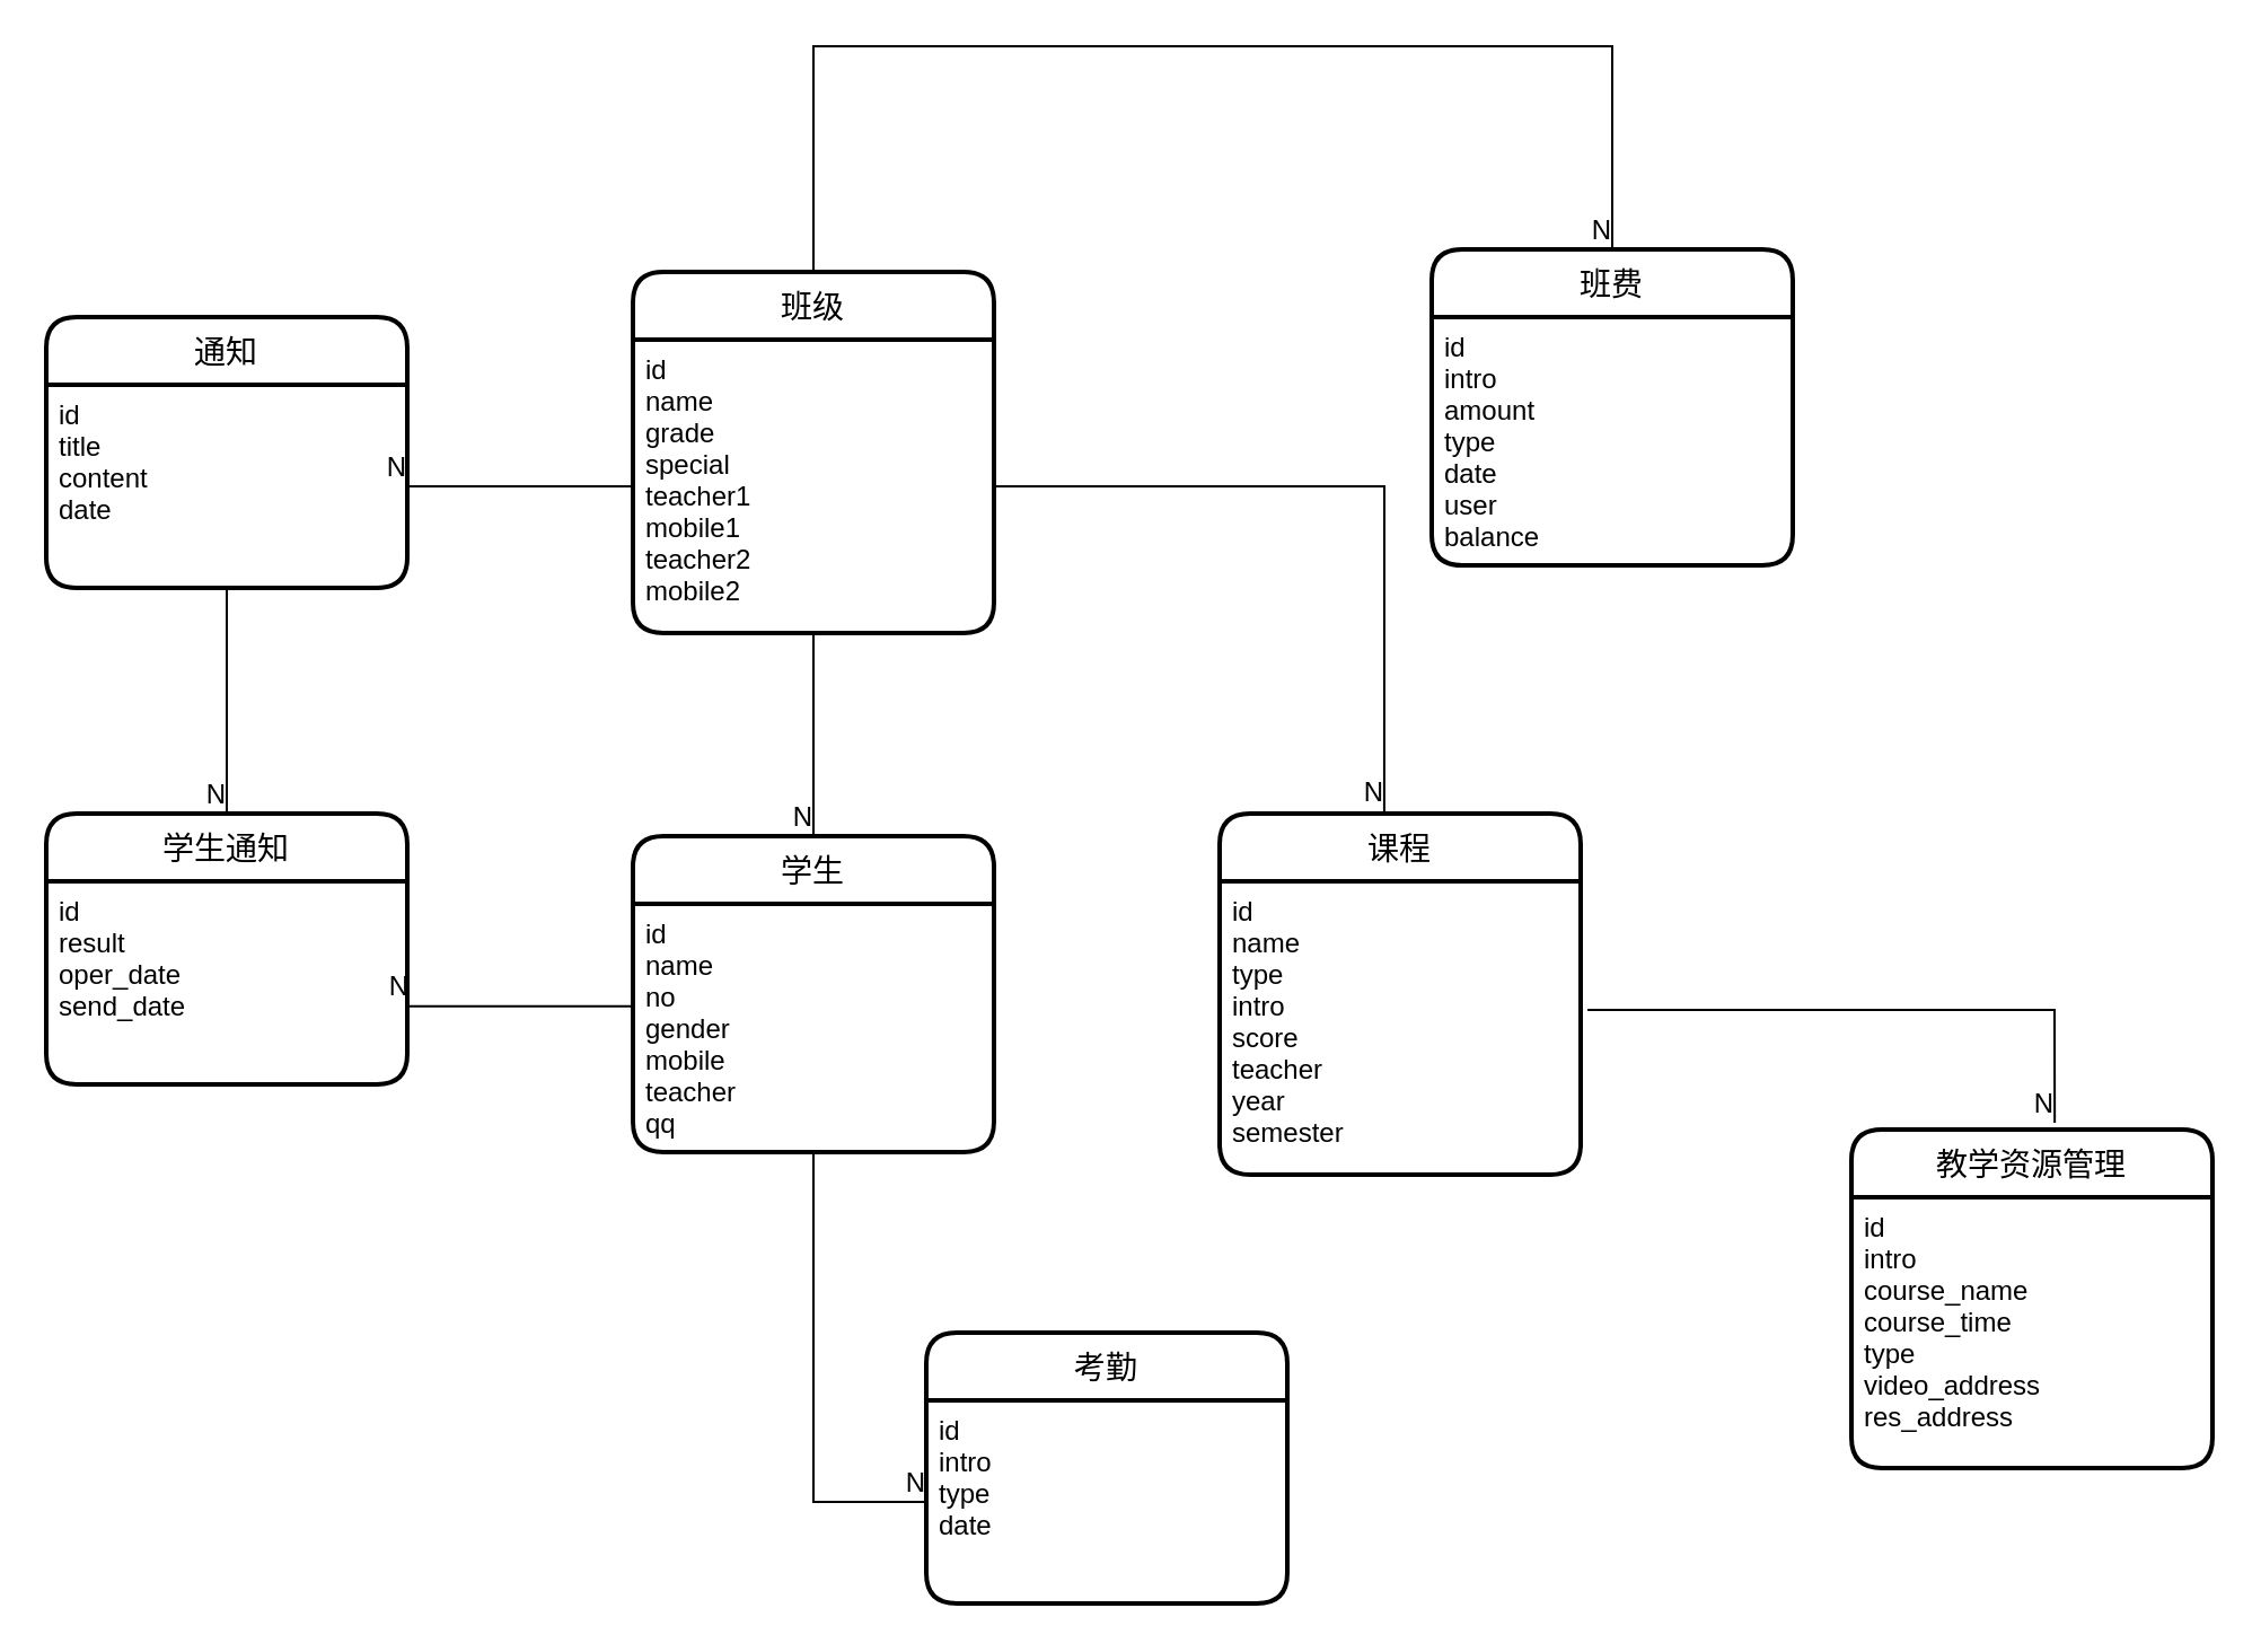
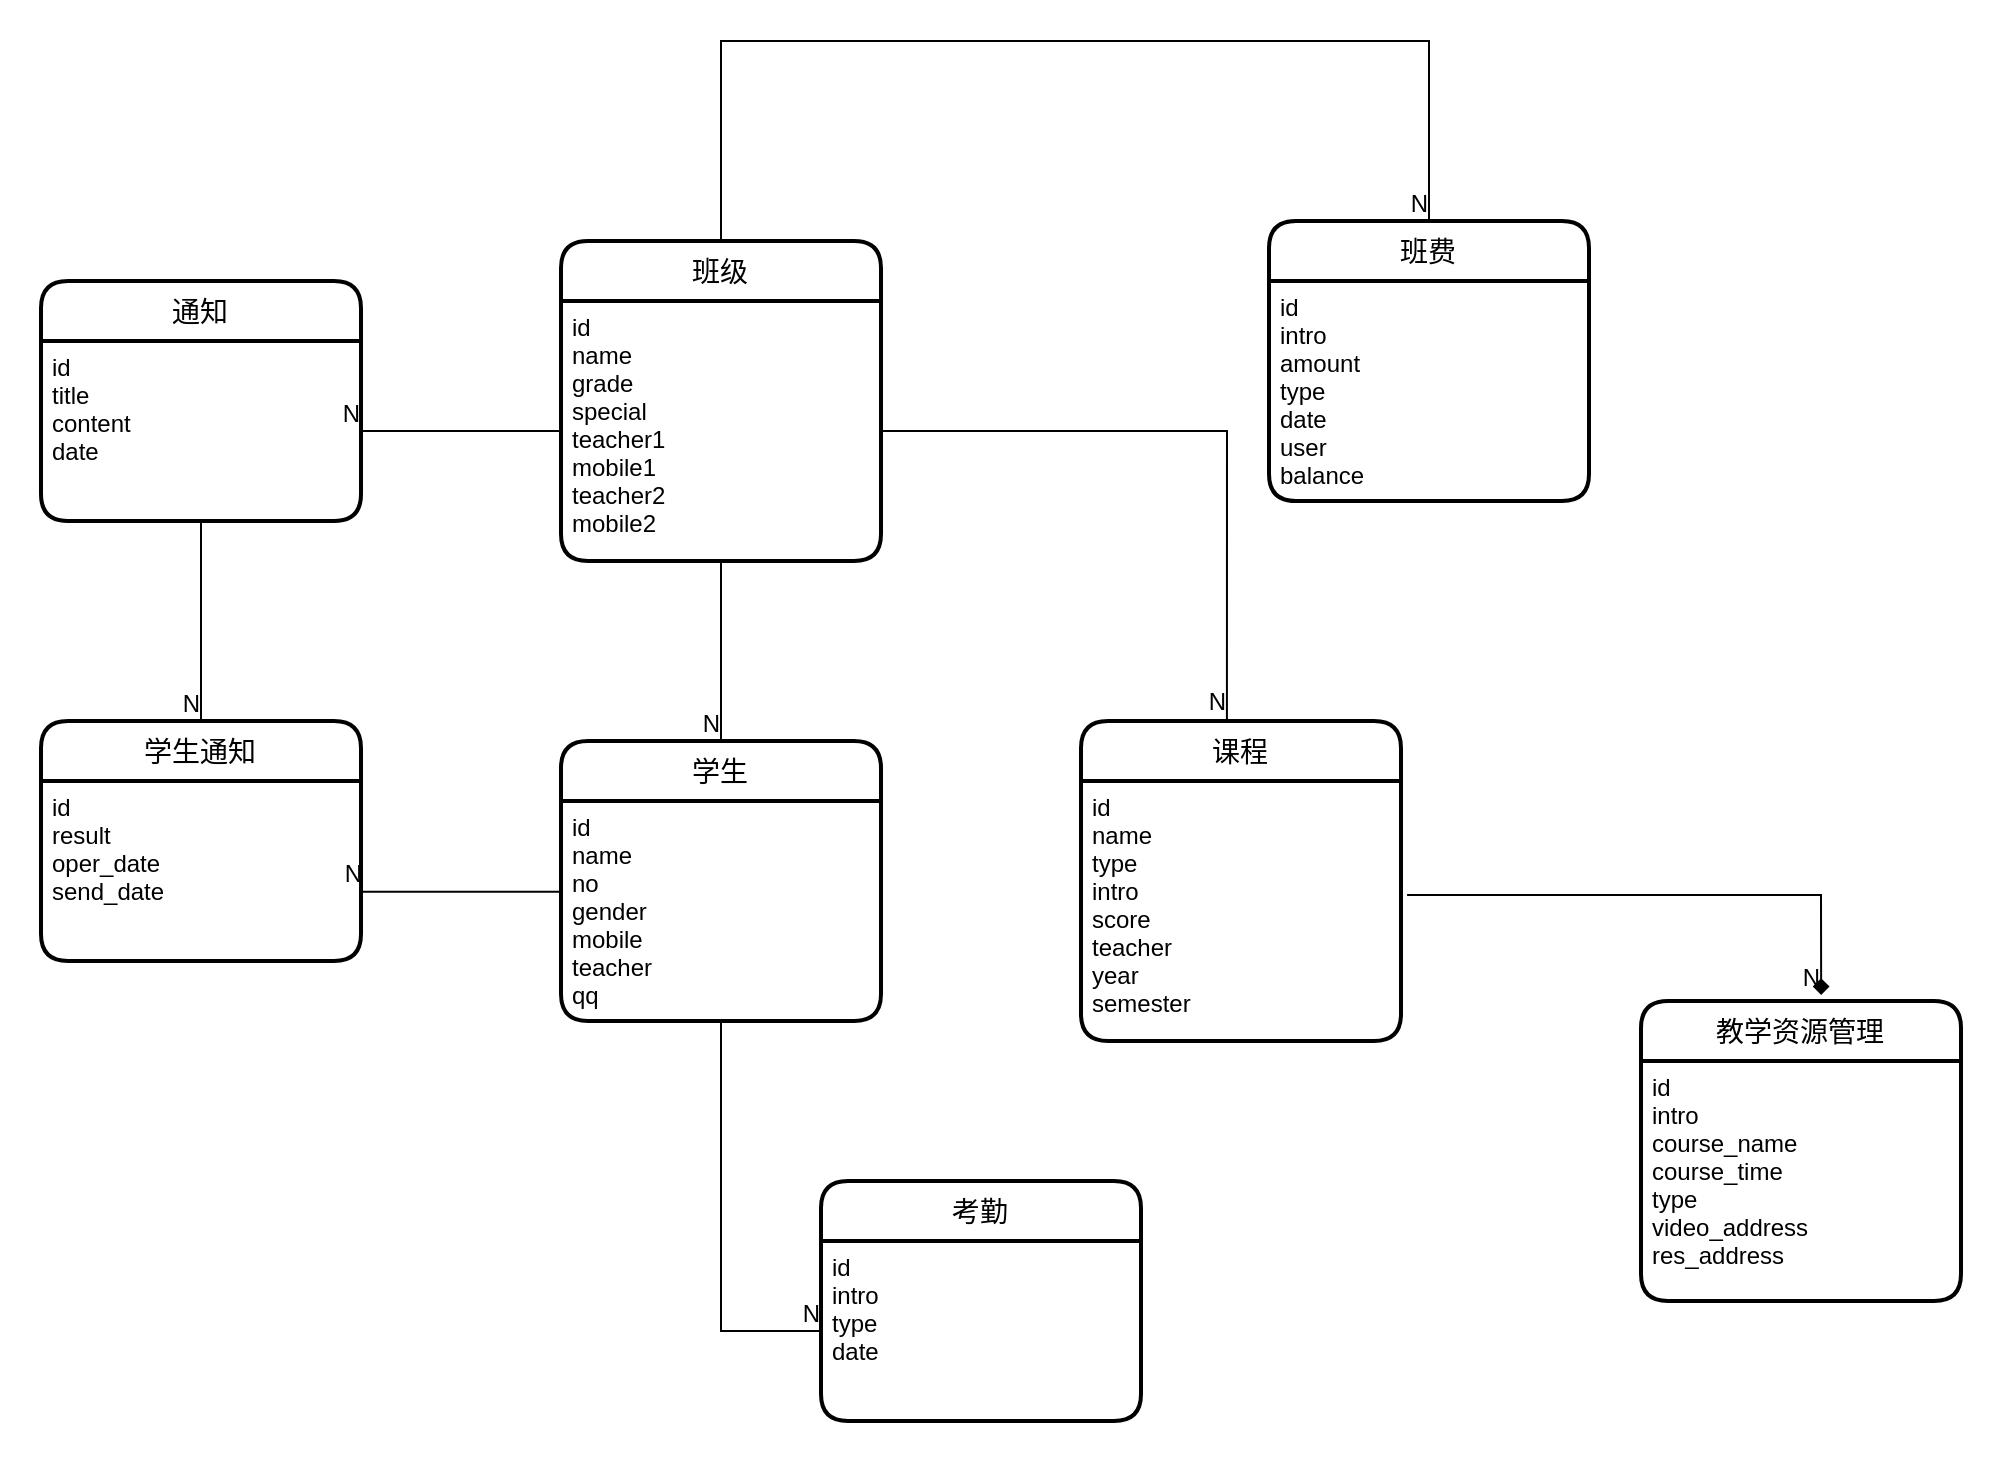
  <mxCell id="0" />
  <mxCell id="1" parent="0" />
  <mxCell id="2" value="学生" style="swimlane;childLayout=stackLayout;horizontal=1;startSize=30;horizontalStack=0;rounded=1;fontSize=14;fontStyle=0;strokeWidth=2;resizeParent=0;resizeLast=1;shadow=0;dashed=0;align=center;" vertex="1" parent="1"><mxGeometry x="280" y="370" width="160" height="140" as="geometry" /></mxCell>
  <mxCell id="3" value="id&#10;name&#10;no&#10;gender&#10;mobile&#10;teacher&#10;qq" style="align=left;strokeColor=none;fillColor=none;spacingLeft=4;fontSize=12;verticalAlign=top;resizable=0;rotatable=0;part=1;" vertex="1" parent="2"><mxGeometry y="30" width="160" height="110" as="geometry" /></mxCell>
  <mxCell id="4" value="课程" style="swimlane;childLayout=stackLayout;horizontal=1;startSize=30;horizontalStack=0;rounded=1;fontSize=14;fontStyle=0;strokeWidth=2;resizeParent=0;resizeLast=1;shadow=0;dashed=0;align=center;" vertex="1" parent="1"><mxGeometry x="540" y="360" width="160" height="160" as="geometry" /></mxCell>
  <mxCell id="5" value="id&#10;name&#10;type&#10;intro&#10;score&#10;teacher&#10;year&#10;semester" style="align=left;strokeColor=none;fillColor=none;spacingLeft=4;fontSize=12;verticalAlign=top;resizable=0;rotatable=0;part=1;" vertex="1" parent="4"><mxGeometry y="30" width="160" height="130" as="geometry" /></mxCell>
  <mxCell id="6" value="考勤" style="swimlane;childLayout=stackLayout;horizontal=1;startSize=30;horizontalStack=0;rounded=1;fontSize=14;fontStyle=0;strokeWidth=2;resizeParent=0;resizeLast=1;shadow=0;dashed=0;align=center;" vertex="1" parent="1"><mxGeometry x="410" y="590" width="160" height="120" as="geometry" /></mxCell>
  <mxCell id="7" value="id&#10;intro&#10;type&#10;date" style="align=left;strokeColor=none;fillColor=none;spacingLeft=4;fontSize=12;verticalAlign=top;resizable=0;rotatable=0;part=1;" vertex="1" parent="6"><mxGeometry y="30" width="160" height="90" as="geometry" /></mxCell>
  <mxCell id="8" value="" style="endArrow=none;html=1;rounded=0;exitX=0.5;exitY=1;exitDx=0;exitDy=0;entryX=0;entryY=0.5;entryDx=0;entryDy=0;" edge="1" parent="1" source="3" target="7"><mxGeometry relative="1" as="geometry"><mxPoint x="290" y="570" as="sourcePoint" /><mxPoint x="450" y="570" as="targetPoint" /><Array as="points"><mxPoint x="360" y="665" /></Array></mxGeometry></mxCell>
  <mxCell id="9" value="N" style="resizable=0;html=1;align=right;verticalAlign=bottom;" connectable="0" vertex="1" parent="8"><mxGeometry x="1" relative="1" as="geometry" /></mxCell>
  <mxCell id="10" value="教学资源管理" style="swimlane;childLayout=stackLayout;horizontal=1;startSize=30;horizontalStack=0;rounded=1;fontSize=14;fontStyle=0;strokeWidth=2;resizeParent=0;resizeLast=1;shadow=0;dashed=0;align=center;" vertex="1" parent="1"><mxGeometry x="820" y="500" width="160" height="150" as="geometry" /></mxCell>
  <mxCell id="11" value="id&#10;intro&#10;course_name&#10;course_time&#10;type&#10;video_address&#10;res_address" style="align=left;strokeColor=none;fillColor=none;spacingLeft=4;fontSize=12;verticalAlign=top;resizable=0;rotatable=0;part=1;" vertex="1" parent="10"><mxGeometry y="30" width="160" height="120" as="geometry" /></mxCell>
- <mxCell id="12" value="" style="endArrow=none;html=1;rounded=0;exitX=1.019;exitY=0.438;exitDx=0;exitDy=0;exitPerimeter=0;entryX=0.563;entryY=-0.02;entryDx=0;entryDy=0;entryPerimeter=0;" edge="1" parent="1" source="5" target="10"><mxGeometry relative="1" as="geometry"><mxPoint x="750" y="520" as="sourcePoint" /><mxPoint x="910" y="520" as="targetPoint" /><Array as="points"><mxPoint x="910" y="447" /></Array></mxGeometry></mxCell>
+ <mxCell id="12" value="" style="endArrow=diamond;html=1;rounded=0;exitX=1.019;exitY=0.438;exitDx=0;exitDy=0;exitPerimeter=0;entryX=0.563;entryY=-0.02;entryDx=0;entryDy=0;entryPerimeter=0;" edge="1" parent="1" source="5" target="10"><mxGeometry relative="1" as="geometry"><mxPoint x="750" y="520" as="sourcePoint" /><mxPoint x="910" y="520" as="targetPoint" /><Array as="points"><mxPoint x="910" y="447" /></Array></mxGeometry></mxCell>
  <mxCell id="13" value="N" style="resizable=0;html=1;align=right;verticalAlign=bottom;" connectable="0" vertex="1" parent="12"><mxGeometry x="1" relative="1" as="geometry" /></mxCell>
  <mxCell id="14" value="班级" style="swimlane;childLayout=stackLayout;horizontal=1;startSize=30;horizontalStack=0;rounded=1;fontSize=14;fontStyle=0;strokeWidth=2;resizeParent=0;resizeLast=1;shadow=0;dashed=0;align=center;" vertex="1" parent="1"><mxGeometry x="280" y="120" width="160" height="160" as="geometry" /></mxCell>
  <mxCell id="15" value="id&#10;name&#10;grade&#10;special&#10;teacher1&#10;mobile1&#10;teacher2&#10;mobile2" style="align=left;strokeColor=none;fillColor=none;spacingLeft=4;fontSize=12;verticalAlign=top;resizable=0;rotatable=0;part=1;" vertex="1" parent="14"><mxGeometry y="30" width="160" height="130" as="geometry" /></mxCell>
  <mxCell id="16" value="" style="endArrow=none;html=1;rounded=0;exitX=0.5;exitY=1;exitDx=0;exitDy=0;entryX=0.5;entryY=0;entryDx=0;entryDy=0;" edge="1" parent="1" source="15" target="2"><mxGeometry relative="1" as="geometry"><mxPoint x="540" y="240" as="sourcePoint" /><mxPoint x="700" y="240" as="targetPoint" /></mxGeometry></mxCell>
  <mxCell id="17" value="N" style="resizable=0;html=1;align=right;verticalAlign=bottom;" connectable="0" vertex="1" parent="16"><mxGeometry x="1" relative="1" as="geometry" /></mxCell>
  <mxCell id="18" value="" style="endArrow=none;html=1;rounded=0;exitX=1;exitY=0.5;exitDx=0;exitDy=0;entryX=0.456;entryY=-0.006;entryDx=0;entryDy=0;entryPerimeter=0;" edge="1" parent="1" source="15" target="4"><mxGeometry relative="1" as="geometry"><mxPoint x="530" y="220" as="sourcePoint" /><mxPoint x="690" y="220" as="targetPoint" /><Array as="points"><mxPoint x="613" y="215" /></Array></mxGeometry></mxCell>
  <mxCell id="19" value="N" style="resizable=0;html=1;align=right;verticalAlign=bottom;" connectable="0" vertex="1" parent="18"><mxGeometry x="1" relative="1" as="geometry" /></mxCell>
  <mxCell id="20" value="班费" style="swimlane;childLayout=stackLayout;horizontal=1;startSize=30;horizontalStack=0;rounded=1;fontSize=14;fontStyle=0;strokeWidth=2;resizeParent=0;resizeLast=1;shadow=0;dashed=0;align=center;" vertex="1" parent="1"><mxGeometry x="634" y="110" width="160" height="140" as="geometry" /></mxCell>
  <mxCell id="21" value="id&#10;intro&#10;amount&#10;type&#10;date&#10;user&#10;balance" style="align=left;strokeColor=none;fillColor=none;spacingLeft=4;fontSize=12;verticalAlign=top;resizable=0;rotatable=0;part=1;" vertex="1" parent="20"><mxGeometry y="30" width="160" height="110" as="geometry" /></mxCell>
  <mxCell id="22" value="" style="endArrow=none;html=1;rounded=0;exitX=0.5;exitY=0;exitDx=0;exitDy=0;entryX=0.5;entryY=0;entryDx=0;entryDy=0;" edge="1" parent="1" source="14" target="20"><mxGeometry relative="1" as="geometry"><mxPoint x="540" y="240" as="sourcePoint" /><mxPoint x="700" y="240" as="targetPoint" /><Array as="points"><mxPoint x="360" y="20" /><mxPoint x="714" y="20" /></Array></mxGeometry></mxCell>
  <mxCell id="23" value="N" style="resizable=0;html=1;align=right;verticalAlign=bottom;" connectable="0" vertex="1" parent="22"><mxGeometry x="1" relative="1" as="geometry" /></mxCell>
  <mxCell id="24" value="通知" style="swimlane;childLayout=stackLayout;horizontal=1;startSize=30;horizontalStack=0;rounded=1;fontSize=14;fontStyle=0;strokeWidth=2;resizeParent=0;resizeLast=1;shadow=0;dashed=0;align=center;" vertex="1" parent="1"><mxGeometry x="20" y="140" width="160" height="120" as="geometry" /></mxCell>
  <mxCell id="25" value="id&#10;title&#10;content&#10;date" style="align=left;strokeColor=none;fillColor=none;spacingLeft=4;fontSize=12;verticalAlign=top;resizable=0;rotatable=0;part=1;" vertex="1" parent="24"><mxGeometry y="30" width="160" height="90" as="geometry" /></mxCell>
  <mxCell id="26" value="" style="endArrow=none;html=1;rounded=0;exitX=0;exitY=0.5;exitDx=0;exitDy=0;entryX=1;entryY=0.5;entryDx=0;entryDy=0;" edge="1" parent="1" source="15" target="25"><mxGeometry relative="1" as="geometry"><mxPoint x="250" y="150" as="sourcePoint" /><mxPoint x="410" y="150" as="targetPoint" /></mxGeometry></mxCell>
  <mxCell id="27" value="N" style="resizable=0;html=1;align=right;verticalAlign=bottom;" connectable="0" vertex="1" parent="26"><mxGeometry x="1" relative="1" as="geometry" /></mxCell>
  <mxCell id="28" value="学生通知" style="swimlane;childLayout=stackLayout;horizontal=1;startSize=30;horizontalStack=0;rounded=1;fontSize=14;fontStyle=0;strokeWidth=2;resizeParent=0;resizeLast=1;shadow=0;dashed=0;align=center;" vertex="1" parent="1"><mxGeometry x="20" y="360" width="160" height="120" as="geometry" /></mxCell>
  <mxCell id="29" value="id&#10;result&#10;oper_date&#10;send_date" style="align=left;strokeColor=none;fillColor=none;spacingLeft=4;fontSize=12;verticalAlign=top;resizable=0;rotatable=0;part=1;" vertex="1" parent="28"><mxGeometry y="30" width="160" height="90" as="geometry" /></mxCell>
  <mxCell id="30" value="" style="endArrow=none;html=1;rounded=0;exitX=0.5;exitY=1;exitDx=0;exitDy=0;entryX=0.5;entryY=0;entryDx=0;entryDy=0;" edge="1" parent="1" source="25" target="28"><mxGeometry relative="1" as="geometry"><mxPoint x="250" y="320" as="sourcePoint" /><mxPoint x="410" y="320" as="targetPoint" /></mxGeometry></mxCell>
  <mxCell id="31" value="N" style="resizable=0;html=1;align=right;verticalAlign=bottom;" connectable="0" vertex="1" parent="30"><mxGeometry x="1" relative="1" as="geometry" /></mxCell>
  <mxCell id="32" value="" style="endArrow=none;html=1;rounded=0;exitX=0;exitY=0.412;exitDx=0;exitDy=0;exitPerimeter=0;entryX=1.005;entryY=0.615;entryDx=0;entryDy=0;entryPerimeter=0;" edge="1" parent="1" source="3"><mxGeometry relative="1" as="geometry"><mxPoint x="110" y="530" as="sourcePoint" /><mxPoint x="180.8" y="445.35" as="targetPoint" /></mxGeometry></mxCell>
  <mxCell id="33" value="N" style="resizable=0;html=1;align=right;verticalAlign=bottom;" connectable="0" vertex="1" parent="32"><mxGeometry x="1" relative="1" as="geometry" /></mxCell>
